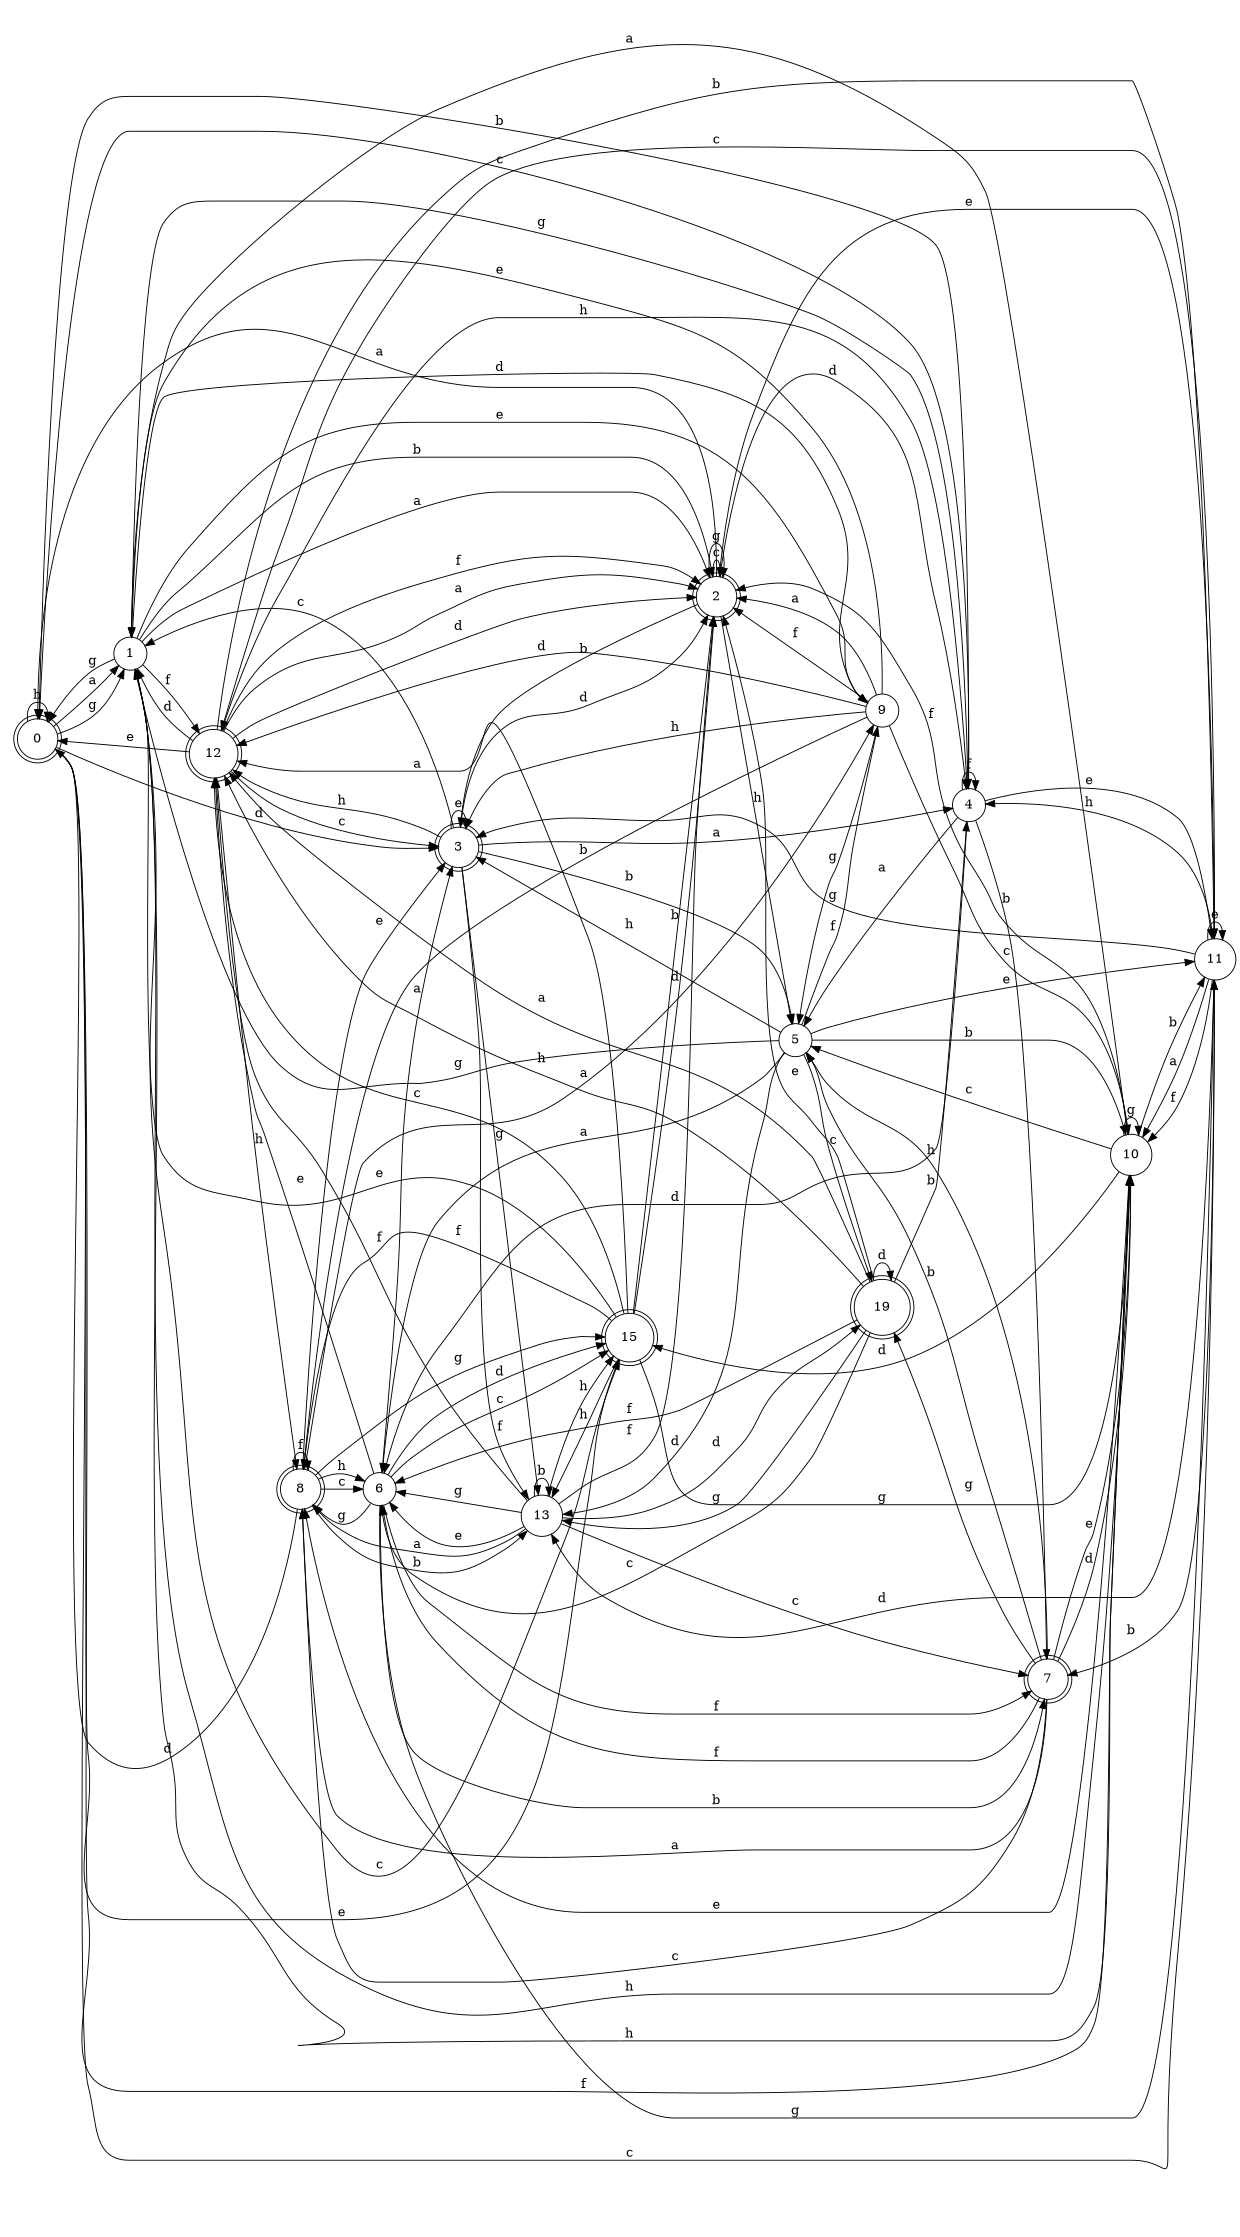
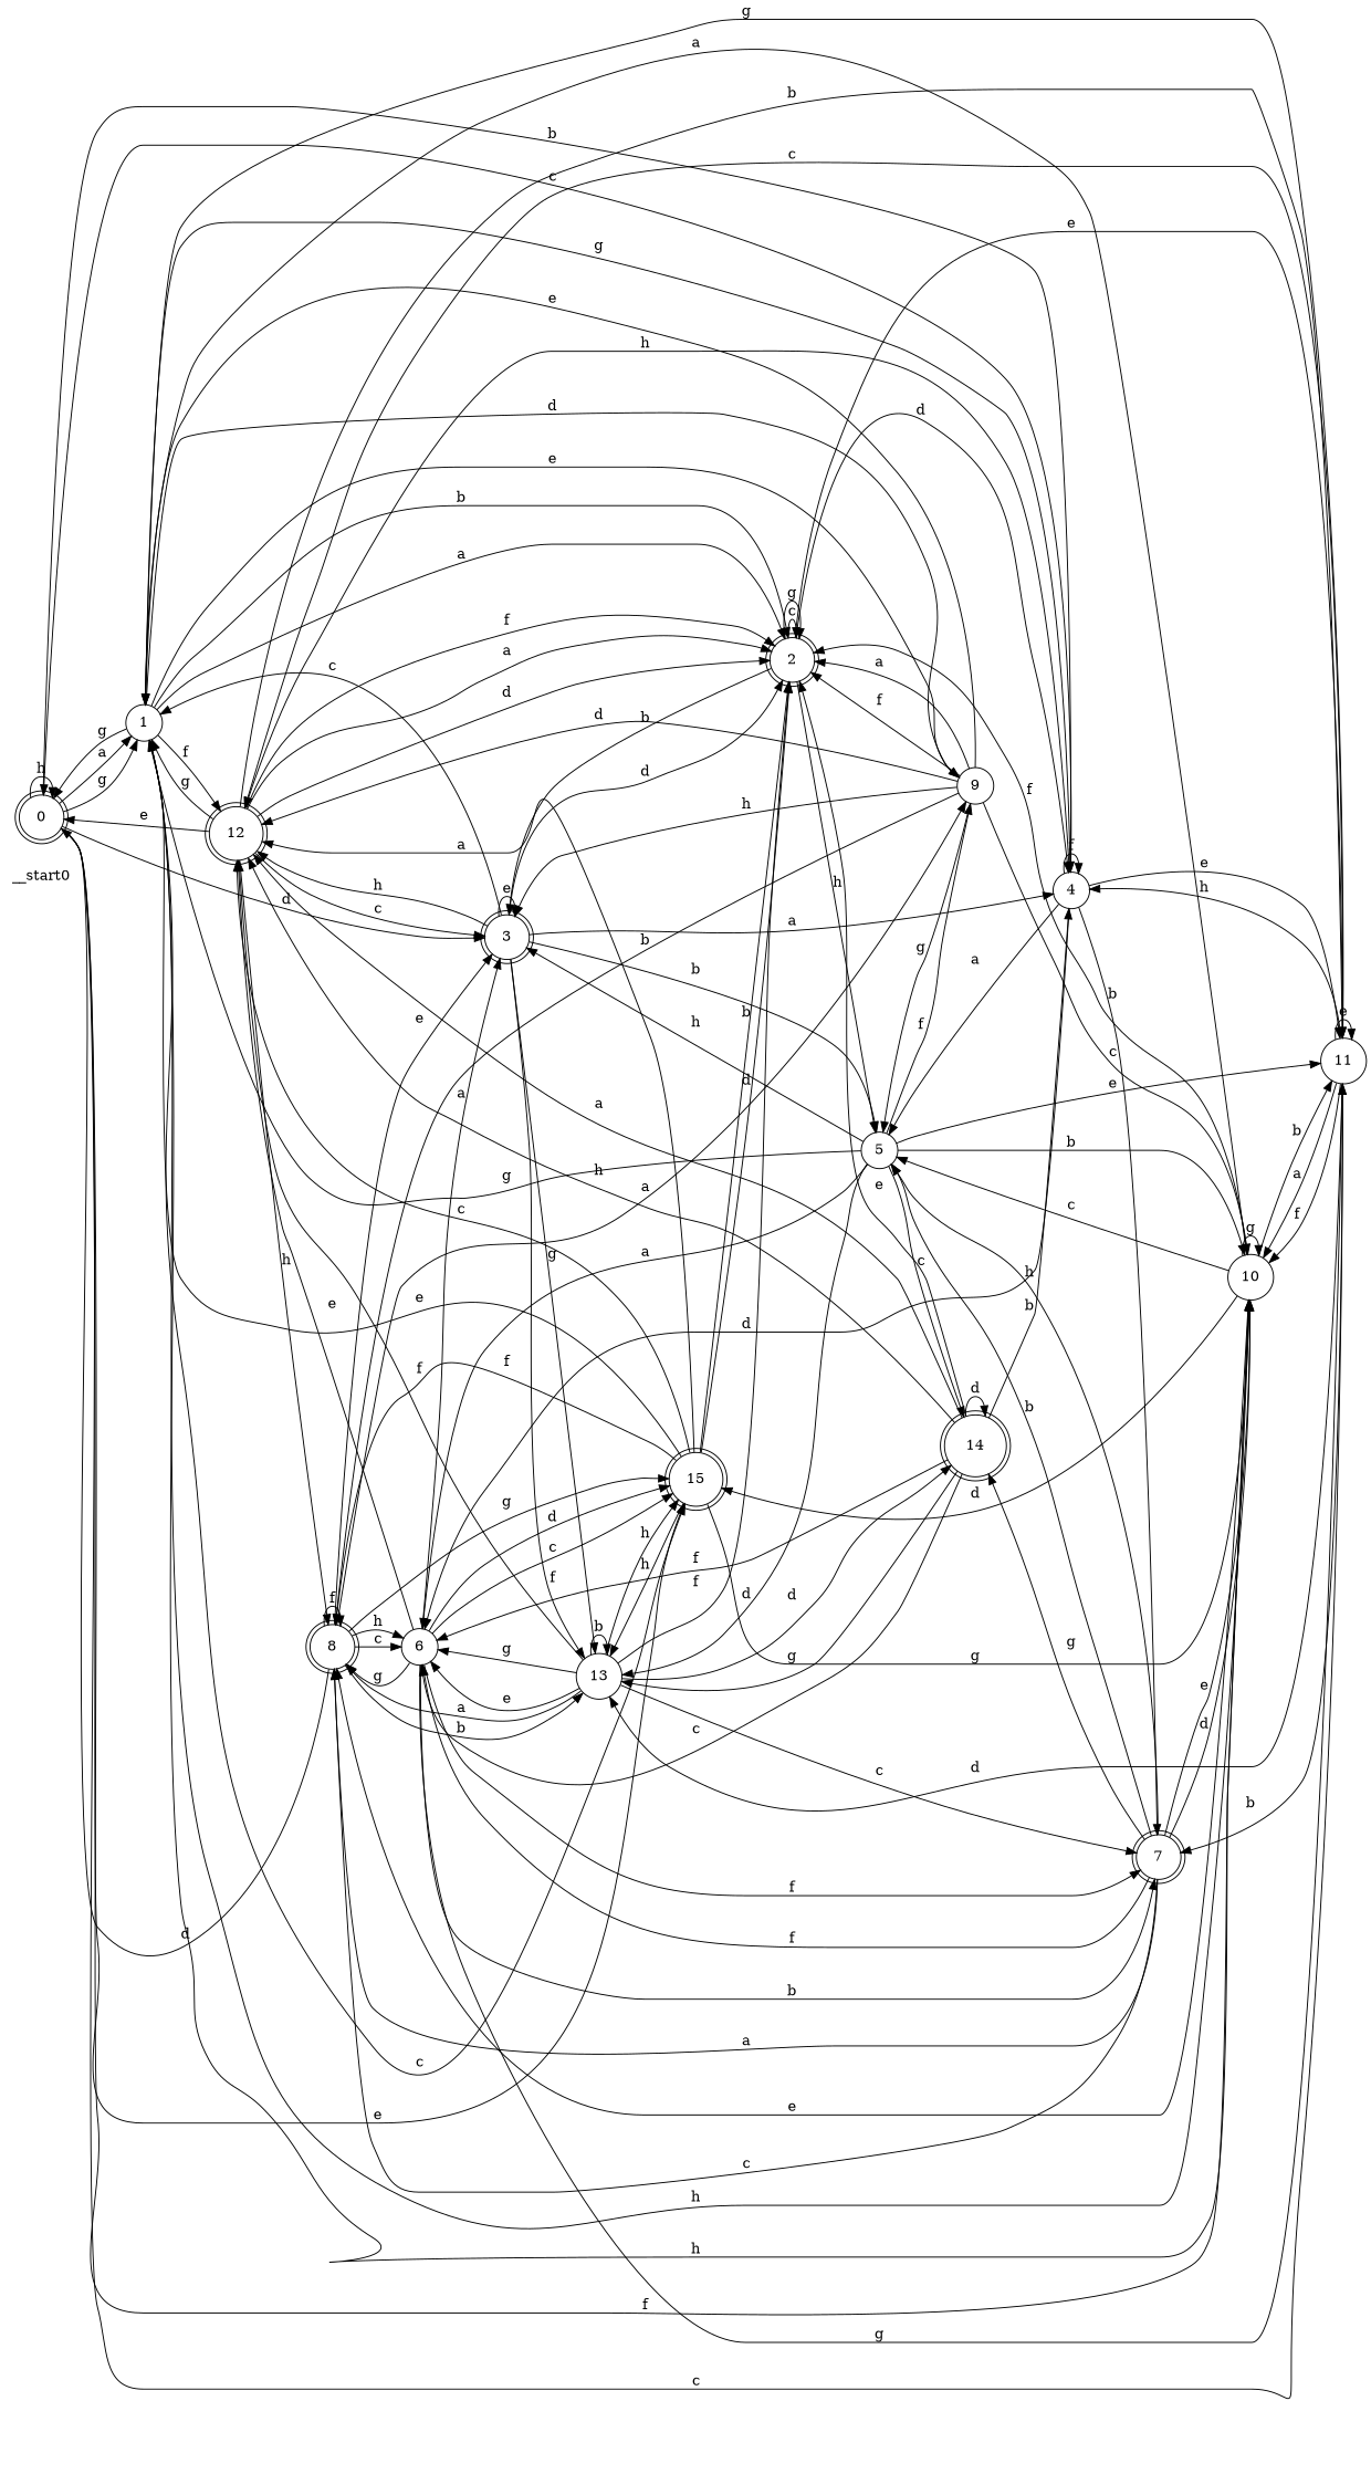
  digraph {
    fontname="DejaVu Serif"
    rankdir=LR
    node [fontname="DejaVu Serif" shape=doublecircle color=black fillcolor=white style="rounded,filled"]
    edge [fontname="DejaVu Serif"]
+   __start0 [shape=none color="" fillcolor="" style=""]
    n2 [label=0]
    n3 [label=1 shape=circle style=filled]
    n4 [label=3]
    n5 [label=4 shape=circle style=filled]
    n6 [label=10 shape=circle style=filled]
    n7 [label=11 shape=circle style=filled]
    n8 [label=15]
    n9 [label=2]
    n10 [label=9 shape=circle style=filled]
    n11 [label=12]
    n12 [label=5 shape=circle style=filled]
    n13 [label=13 shape=circle style=filled]
    n14 [label=6 shape=circle style=filled]
    n15 [label=7]
    n16 [label=8]
-   n17 [label=19]
+   n17 [label=14]
    n2 -> n2 [label=h]
    n2 -> n3 [label=a]
    n2 -> n3 [label=g]
    n2 -> n4 [label=d]
    n2 -> n5 [label=b]
    n2 -> n6 [label=f]
    n2 -> n7 [label=c]
    n2 -> n8 [label=e]
    n3 -> n2 [label=g]
    n3 -> n6 [label=h]
    n3 -> n8 [label=c]
    n3 -> n9 [label=a]
    n3 -> n9 [label=b]
    n3 -> n10 [label=d]
    n3 -> n10 [label=e]
    n3 -> n11 [label=f]
    n4 -> n3 [label=c]
    n4 -> n4 [label=e]
    n4 -> n5 [label=a]
    n4 -> n9 [label=d]
    n4 -> n11 [label=h]
    n4 -> n12 [label=b]
    n4 -> n13 [label=f]
    n4 -> n13 [label=g]
    n5 -> n2 [label=c]
    n5 -> n3 [label=g]
    n5 -> n5 [label=f]
    n5 -> n7 [label=e]
    n5 -> n11 [label=h]
    n5 -> n12 [label=a]
    n5 -> n14 [label=d]
    n5 -> n15 [label=b]
    n6 -> n3 [label=a]
    n6 -> n3 [label=h]
    n6 -> n6 [label=g]
    n6 -> n7 [label=b]
    n6 -> n8 [label=d]
    n6 -> n9 [label=f]
    n6 -> n12 [label=c]
    n6 -> n16 [label=e]
-   n7 -> n4 [label=g]
+   n7 -> n3 [label=g]
    n7 -> n5 [label=h]
    n7 -> n6 [label=a]
    n7 -> n6 [label=f]
    n7 -> n7 [label=e]
    n7 -> n11 [label=c]
    n7 -> n13 [label=d]
    n7 -> n15 [label=b]
    n8 -> n3 [label=e]
    n8 -> n6 [label=g]
    n8 -> n9 [label=b]
    n8 -> n9 [label=d]
    n8 -> n11 [label=a]
    n8 -> n11 [label=c]
    n8 -> n13 [label=h]
    n8 -> n16 [label=f]
-   n9 -> n2 [label=a]
    n9 -> n4 [label=b]
    n9 -> n5 [label=d]
    n9 -> n7 [label=e]
    n9 -> n9 [label=c]
    n9 -> n9 [label=g]
    n9 -> n12 [label=h]
    n10 -> n3 [label=e]
    n10 -> n4 [label=h]
    n10 -> n6 [label=c]
    n10 -> n9 [label=a]
    n10 -> n9 [label=f]
    n10 -> n11 [label=d]
    n10 -> n12 [label=g]
    n10 -> n16 [label=b]
    n11 -> n2 [label=e]
-   n11 -> n3 [label=d]
+   n11 -> n3 [label=g]
    n11 -> n4 [label=c]
    n11 -> n7 [label=b]
    n11 -> n9 [label=a]
    n11 -> n9 [label=d]
    n11 -> n9 [label=f]
    n11 -> n16 [label=h]
    n12 -> n3 [label=g]
    n12 -> n4 [label=h]
    n12 -> n6 [label=b]
    n12 -> n7 [label=e]
    n12 -> n10 [label=f]
    n12 -> n13 [label=d]
    n12 -> n14 [label=a]
    n12 -> n17 [label=c]
    n13 -> n8 [label=h]
    n13 -> n9 [label=f]
    n13 -> n11 [label=f]
    n13 -> n13 [label=b]
    n13 -> n14 [label=e]
    n13 -> n14 [label=g]
    n13 -> n15 [label=c]
    n13 -> n16 [label=a]
    n13 -> n17 [label=d]
    n14 -> n4 [label=a]
    n14 -> n7 [label=g]
    n14 -> n8 [label=c]
    n14 -> n8 [label=d]
    n14 -> n11 [label=e]
    n14 -> n15 [label=b]
    n14 -> n15 [label=f]
    n14 -> n16 [label=g]
    n15 -> n6 [label=d]
    n15 -> n6 [label=e]
    n15 -> n12 [label=b]
    n15 -> n12 [label=h]
    n15 -> n14 [label=f]
    n15 -> n16 [label=a]
    n15 -> n16 [label=c]
    n15 -> n17 [label=g]
    n16 -> n2 [label=d]
    n16 -> n4 [label=e]
    n16 -> n8 [label=g]
    n16 -> n10 [label=a]
    n16 -> n13 [label=b]
    n16 -> n14 [label=c]
    n16 -> n14 [label=h]
    n16 -> n16 [label=f]
    n17 -> n5 [label=b]
    n17 -> n9 [label=e]
    n17 -> n11 [label=a]
    n17 -> n11 [label=h]
    n17 -> n13 [label=g]
    n17 -> n14 [label=c]
    n17 -> n14 [label=f]
    n17 -> n17 [label=d]
  }
